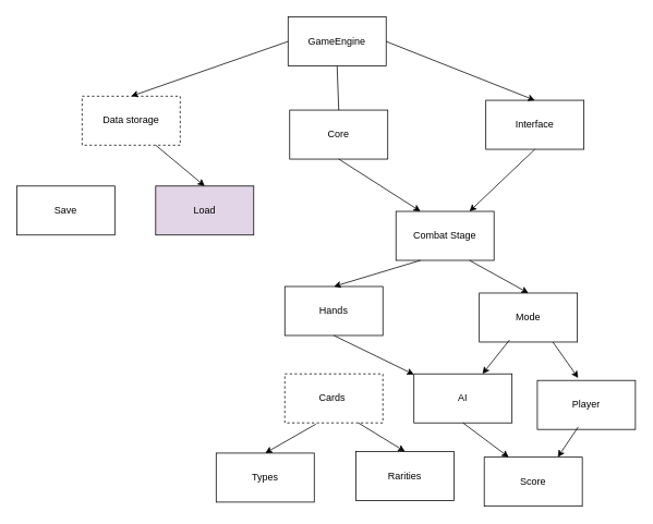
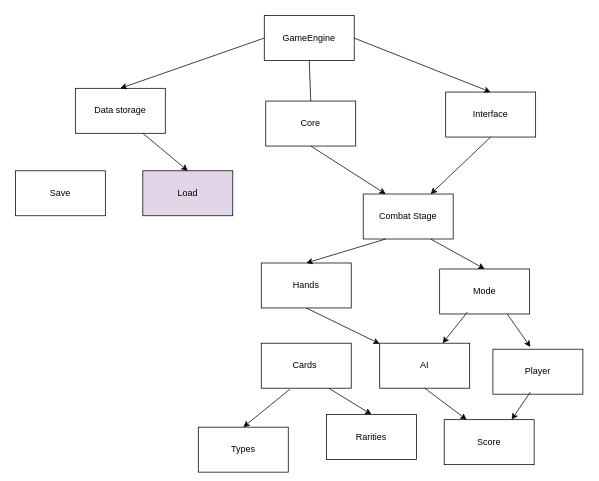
  <mxCell id="0" />
  <mxCell id="1" parent="0" />
  <mxCell id="2" value="Combat Stage" style="rounded=0;whiteSpace=wrap;html=1;" parent="1" vertex="1"><mxGeometry x="484" y="258" width="120" height="60" as="geometry" /></mxCell>
  <mxCell id="3" value="AI" style="rounded=0;whiteSpace=wrap;html=1;" parent="1" vertex="1"><mxGeometry x="506" y="457" width="120" height="60" as="geometry" /></mxCell>
  <mxCell id="4" value="Player" style="rounded=0;whiteSpace=wrap;html=1;" parent="1" vertex="1"><mxGeometry x="657" y="465" width="120" height="60" as="geometry" /></mxCell>
- <mxCell id="5" value="Cards&amp;nbsp;" style="rounded=0;whiteSpace=wrap;html=1;dashed=1;" parent="1" vertex="1"><mxGeometry x="348" y="457" width="120" height="60" as="geometry" /></mxCell>
+ <mxCell id="5" value="Cards&amp;nbsp;" style="rounded=0;whiteSpace=wrap;html=1;" parent="1" vertex="1"><mxGeometry x="348" y="457" width="120" height="60" as="geometry" /></mxCell>
  <mxCell id="6" value="GameEngine" style="rounded=0;whiteSpace=wrap;html=1;" parent="1" vertex="1"><mxGeometry x="352" y="20" width="120" height="60" as="geometry" /></mxCell>
  <mxCell id="7" value="Interface" style="rounded=0;whiteSpace=wrap;html=1;" parent="1" vertex="1"><mxGeometry x="594" y="122" width="120" height="60" as="geometry" /></mxCell>
- <mxCell id="8" value="Data storage" style="rounded=0;whiteSpace=wrap;html=1;dashed=1;" parent="1" vertex="1"><mxGeometry x="100" y="117" width="120" height="60" as="geometry" /></mxCell>
+ <mxCell id="8" value="Data storage" style="rounded=0;whiteSpace=wrap;html=1;" parent="1" vertex="1"><mxGeometry x="100" y="117" width="120" height="60" as="geometry" /></mxCell>
  <mxCell id="9" value="Save" style="rounded=0;whiteSpace=wrap;html=1;" parent="1" vertex="1"><mxGeometry x="20" y="227" width="120" height="60" as="geometry" /></mxCell>
  <mxCell id="10" value="Load" style="rounded=0;whiteSpace=wrap;html=1;fillColor=#e1d5e7;" parent="1" vertex="1"><mxGeometry x="190" y="227" width="120" height="60" as="geometry" /></mxCell>
  <mxCell id="11" value="Core" style="rounded=0;whiteSpace=wrap;html=1;" parent="1" vertex="1"><mxGeometry x="354" y="134" width="120" height="60" as="geometry" /></mxCell>
  <mxCell id="12" value="" style="endArrow=classic;html=1;rounded=0;exitX=0;exitY=0.5;exitDx=0;exitDy=0;entryX=0.5;entryY=0;entryDx=0;entryDy=0;" parent="1" source="6" target="8" edge="1"><mxGeometry width="50" height="50" relative="1" as="geometry"><mxPoint x="344" y="534" as="sourcePoint" /><mxPoint x="394" y="484" as="targetPoint" /></mxGeometry></mxCell>
  <mxCell id="13" value="" style="endArrow=classic;html=1;rounded=0;exitX=0.75;exitY=1;exitDx=0;exitDy=0;entryX=0.5;entryY=0;entryDx=0;entryDy=0;" parent="1" source="8" target="10" edge="1"><mxGeometry width="50" height="50" relative="1" as="geometry"><mxPoint x="570" y="357" as="sourcePoint" /><mxPoint x="620" y="307" as="targetPoint" /></mxGeometry></mxCell>
  <mxCell id="14" value="" style="endArrow=classic;html=1;rounded=0;exitX=0.5;exitY=1;exitDx=0;exitDy=0;entryX=0.25;entryY=0;entryDx=0;entryDy=0;" parent="1" source="11" target="2" edge="1"><mxGeometry width="50" height="50" relative="1" as="geometry"><mxPoint x="557" y="228" as="sourcePoint" /><mxPoint x="627" y="338" as="targetPoint" /></mxGeometry></mxCell>
  <mxCell id="15" value="" style="endArrow=none;html=1;rounded=0;entryX=0.5;entryY=0;entryDx=0;entryDy=0;exitX=0.5;exitY=1;exitDx=0;exitDy=0;" parent="1" source="6" target="11" edge="1"><mxGeometry width="50" height="50" relative="1" as="geometry"><mxPoint x="434" y="354" as="sourcePoint" /><mxPoint x="484" y="304" as="targetPoint" /></mxGeometry></mxCell>
  <mxCell id="16" value="" style="endArrow=classic;html=1;rounded=0;exitX=1;exitY=0.5;exitDx=0;exitDy=0;entryX=0.5;entryY=0;entryDx=0;entryDy=0;" parent="1" source="6" target="7" edge="1"><mxGeometry width="50" height="50" relative="1" as="geometry"><mxPoint x="434" y="354" as="sourcePoint" /><mxPoint x="484" y="304" as="targetPoint" /></mxGeometry></mxCell>
  <mxCell id="17" value="Score" style="rounded=0;whiteSpace=wrap;html=1;" parent="1" vertex="1"><mxGeometry x="592" y="559" width="120" height="60" as="geometry" /></mxCell>
  <mxCell id="18" value="" style="endArrow=classic;html=1;rounded=0;exitX=0.5;exitY=1;exitDx=0;exitDy=0;entryX=0.75;entryY=0;entryDx=0;entryDy=0;" parent="1" target="17" edge="1"><mxGeometry width="50" height="50" relative="1" as="geometry"><mxPoint x="707" y="522" as="sourcePoint" /><mxPoint x="646" y="359" as="targetPoint" /></mxGeometry></mxCell>
  <mxCell id="19" value="Hands" style="rounded=0;whiteSpace=wrap;html=1;" parent="1" vertex="1"><mxGeometry x="348" y="350" width="120" height="60" as="geometry" /></mxCell>
  <mxCell id="20" value="" style="endArrow=classic;html=1;rounded=0;exitX=0.5;exitY=1;exitDx=0;exitDy=0;entryX=0.25;entryY=0;entryDx=0;entryDy=0;" parent="1" source="3" target="17" edge="1"><mxGeometry width="50" height="50" relative="1" as="geometry"><mxPoint x="677" y="373" as="sourcePoint" /><mxPoint x="727" y="323" as="targetPoint" /></mxGeometry></mxCell>
  <mxCell id="21" value="" style="endArrow=classic;html=1;rounded=0;exitX=0.25;exitY=1;exitDx=0;exitDy=0;entryX=0.5;entryY=0;entryDx=0;entryDy=0;" parent="1" source="2" target="19" edge="1"><mxGeometry width="50" height="50" relative="1" as="geometry"><mxPoint x="658" y="352" as="sourcePoint" /><mxPoint x="708" y="302" as="targetPoint" /></mxGeometry></mxCell>
  <mxCell id="22" value="" style="endArrow=classic;html=1;rounded=0;exitX=0.5;exitY=1;exitDx=0;exitDy=0;" parent="1" source="19" target="3" edge="1"><mxGeometry width="50" height="50" relative="1" as="geometry"><mxPoint x="653" y="266" as="sourcePoint" /><mxPoint x="703" y="216" as="targetPoint" /></mxGeometry></mxCell>
  <mxCell id="23" value="Mode" style="rounded=0;whiteSpace=wrap;html=1;" parent="1" vertex="1"><mxGeometry x="586" y="358" width="120" height="60" as="geometry" /></mxCell>
  <mxCell id="24" value="" style="endArrow=classic;html=1;rounded=0;exitX=0.75;exitY=1;exitDx=0;exitDy=0;entryX=0.5;entryY=0;entryDx=0;entryDy=0;" parent="1" source="2" target="23" edge="1"><mxGeometry width="50" height="50" relative="1" as="geometry"><mxPoint x="658" y="227" as="sourcePoint" /><mxPoint x="708" y="177" as="targetPoint" /></mxGeometry></mxCell>
  <mxCell id="25" value="" style="endArrow=classic;html=1;rounded=0;exitX=0.308;exitY=0.958;exitDx=0;exitDy=0;exitPerimeter=0;" parent="1" source="23" target="3" edge="1"><mxGeometry width="50" height="50" relative="1" as="geometry"><mxPoint x="658" y="227" as="sourcePoint" /><mxPoint x="708" y="177" as="targetPoint" /></mxGeometry></mxCell>
  <mxCell id="26" value="" style="endArrow=classic;html=1;rounded=0;exitX=0.75;exitY=1;exitDx=0;exitDy=0;entryX=0.5;entryY=0;entryDx=0;entryDy=0;" parent="1" source="23" edge="1"><mxGeometry width="50" height="50" relative="1" as="geometry"><mxPoint x="658" y="227" as="sourcePoint" /><mxPoint x="707" y="462" as="targetPoint" /></mxGeometry></mxCell>
- <mxCell id="27" value="Types" style="rounded=0;whiteSpace=wrap;html=1;" vertex="1" parent="1"><mxGeometry x="264" y="554" width="120" height="60" as="geometry" /></mxCell>
+ <mxCell id="27" value="Types" style="rounded=0;whiteSpace=wrap;html=1;" vertex="1" parent="1"><mxGeometry x="264" y="569" width="120" height="60" as="geometry" /></mxCell>
  <mxCell id="28" value="Rarities" style="rounded=0;whiteSpace=wrap;html=1;" vertex="1" parent="1"><mxGeometry x="435" y="552" width="120" height="60" as="geometry" /></mxCell>
  <mxCell id="29" value="" style="endArrow=classic;html=1;rounded=0;exitX=0.317;exitY=1.025;exitDx=0;exitDy=0;exitPerimeter=0;entryX=0.5;entryY=0;entryDx=0;entryDy=0;" edge="1" parent="1" source="5" target="27"><mxGeometry width="50" height="50" relative="1" as="geometry"><mxPoint x="658" y="352" as="sourcePoint" /><mxPoint x="708" y="302" as="targetPoint" /></mxGeometry></mxCell>
  <mxCell id="30" value="" style="endArrow=classic;html=1;rounded=0;exitX=0.75;exitY=1;exitDx=0;exitDy=0;entryX=0.5;entryY=0;entryDx=0;entryDy=0;" edge="1" parent="1" source="5" target="28"><mxGeometry width="50" height="50" relative="1" as="geometry"><mxPoint x="658" y="352" as="sourcePoint" /><mxPoint x="708" y="302" as="targetPoint" /></mxGeometry></mxCell>
  <mxCell id="31" value="" style="endArrow=classic;html=1;rounded=0;exitX=0.5;exitY=1;exitDx=0;exitDy=0;entryX=0.75;entryY=0;entryDx=0;entryDy=0;" edge="1" parent="1" source="7" target="2"><mxGeometry width="50" height="50" relative="1" as="geometry"><mxPoint x="515" y="318" as="sourcePoint" /><mxPoint x="565" y="268" as="targetPoint" /></mxGeometry></mxCell>
